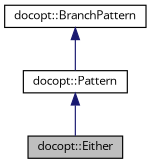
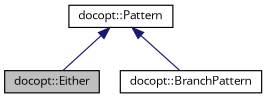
  digraph {
    fontname="Open Sans"
    node [color=black fillcolor=white fontname="Open Sans" fontsize=10 shape=record style=filled]
    edge [color=midnightblue dir=back fontname="Open Sans" fontsize=10 labelfontname=Helvetica labelfontsize=10 style=solid]
    n1 [fillcolor=grey75 fontcolor=black height=0.2 label="docopt::Either" width=0.4]
    n2 [height=0.2 label="docopt::BranchPattern" width=0.4]
    n3 [height=0.2 label="docopt::Pattern" width=0.4]
    n3 -> n1
-   n2 -> n3
+   n3 -> n2
  }
